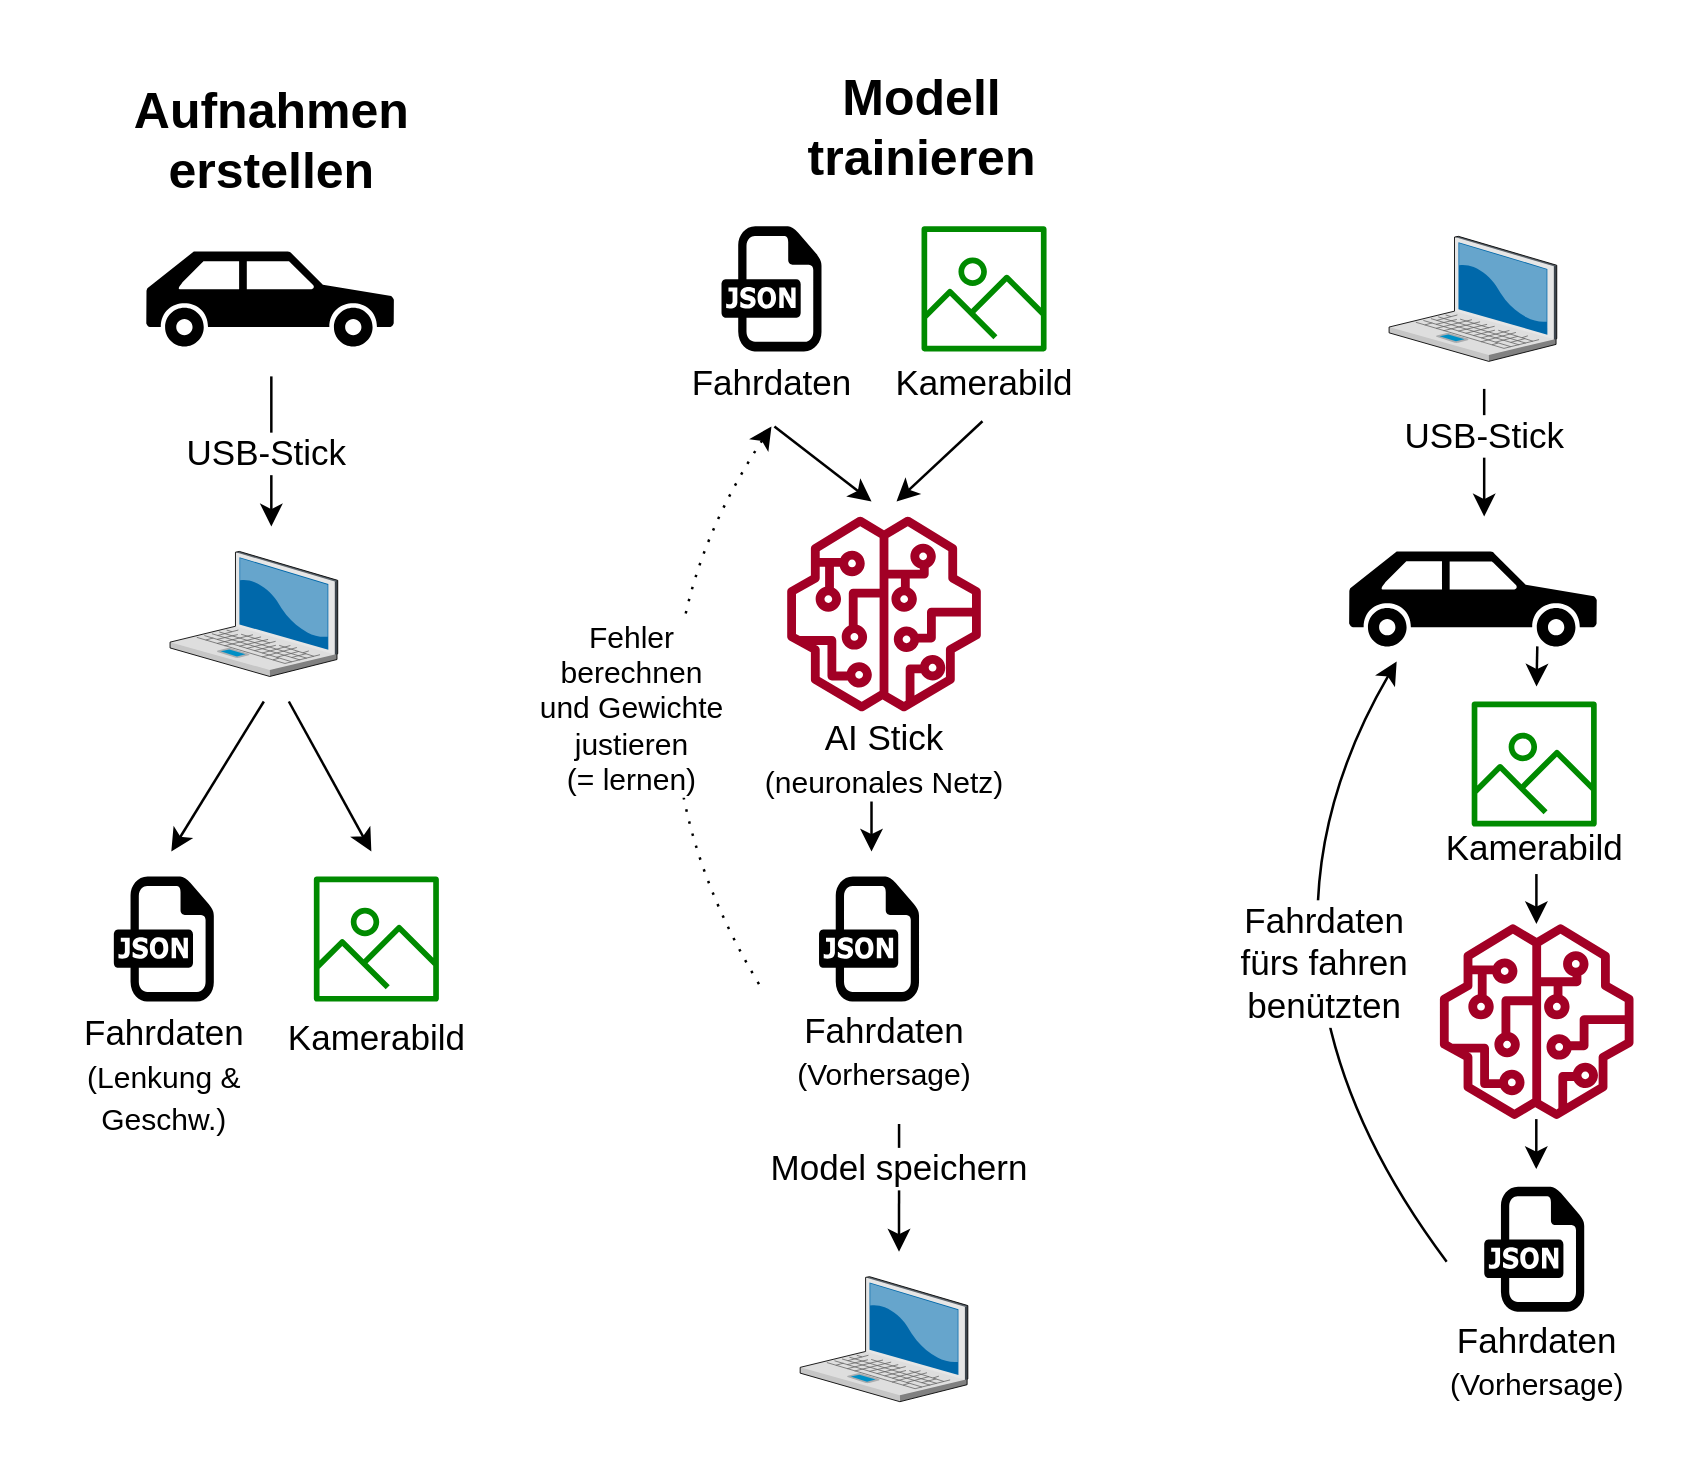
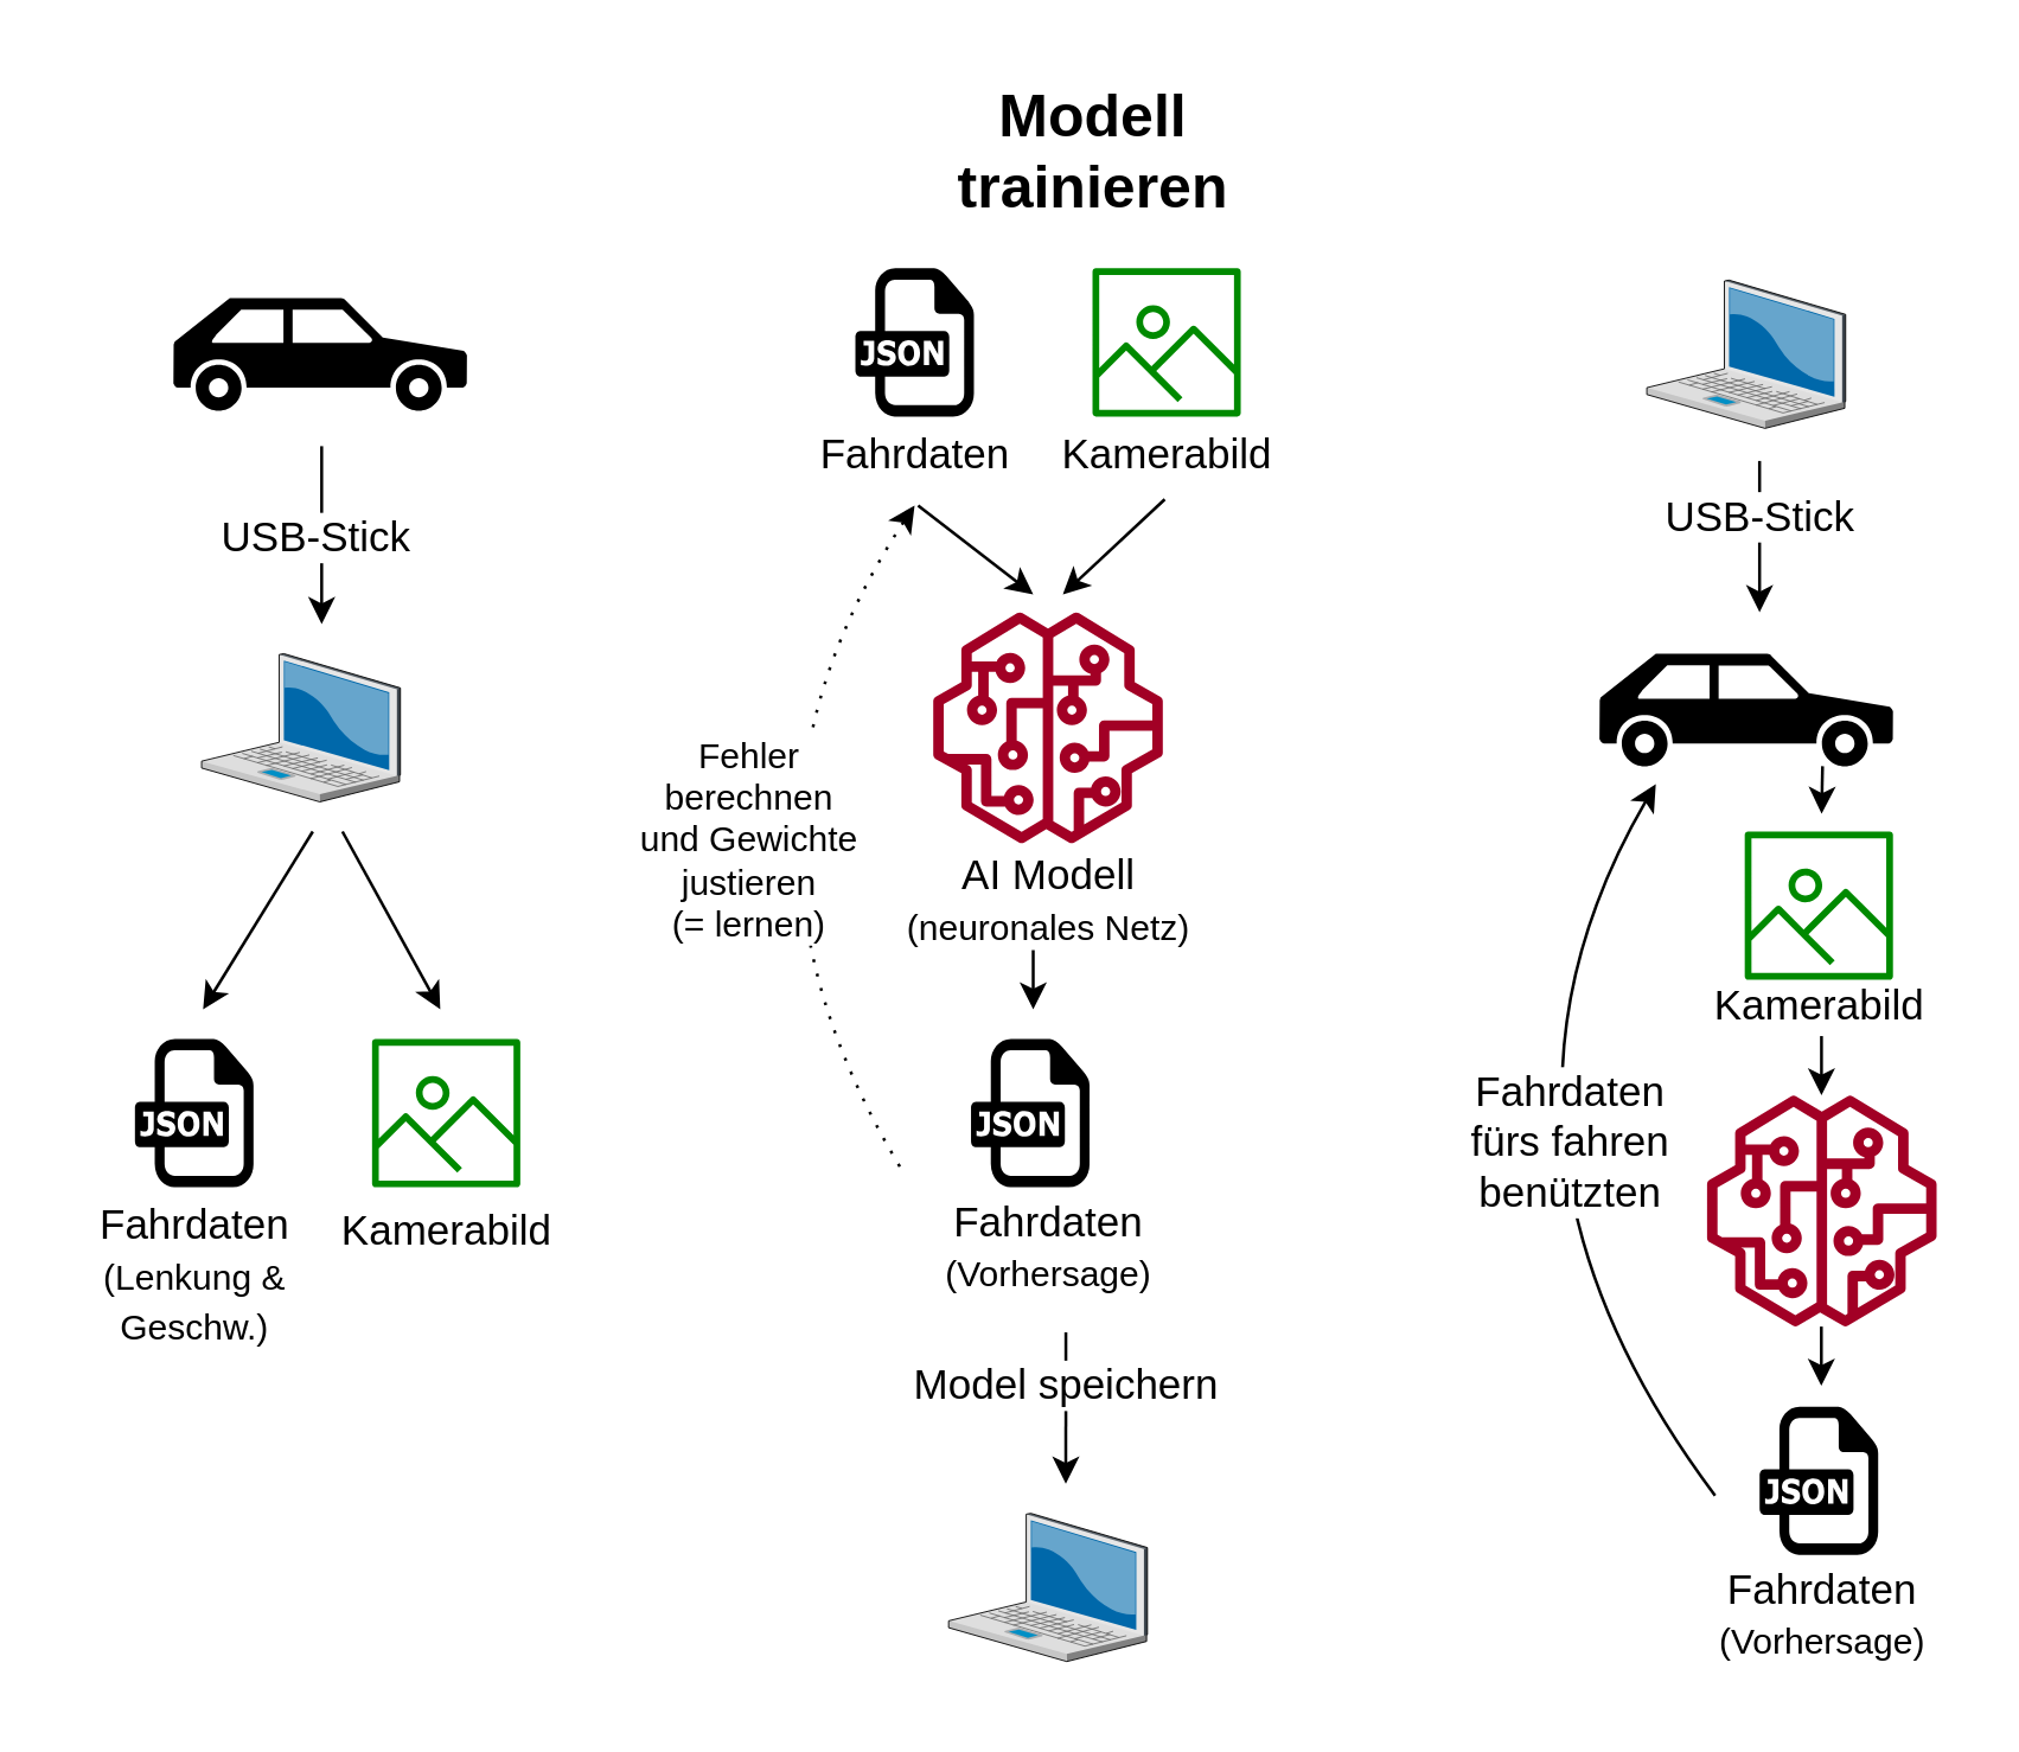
  <mxCell id="0" />
  <mxCell id="1" parent="0" />
  <mxCell id="2" value="" style="sketch=0;outlineConnect=0;dashed=0;verticalLabelPosition=bottom;verticalAlign=top;align=center;html=1;fontSize=12;fontStyle=0;aspect=fixed;pointerEvents=1;shape=mxgraph.aws4.container_registry_image;fillColor=#008a00;fontColor=#ffffff;strokeColor=#005700;" parent="1" vertex="1"><mxGeometry x="125" y="350" width="50" height="50" as="geometry" /></mxCell>
  <mxCell id="3" value="" style="dashed=0;outlineConnect=0;html=1;align=center;labelPosition=center;verticalLabelPosition=bottom;verticalAlign=top;shape=mxgraph.weblogos.json;fillColor=#f0a30a;fontColor=#000000;strokeColor=#BD7000;" parent="1" vertex="1"><mxGeometry x="45" y="350" width="40" height="50" as="geometry" /></mxCell>
  <mxCell id="4" value="" style="shape=mxgraph.signs.transportation.car_3;html=1;pointerEvents=1;fillColor=#000000;strokeColor=none;verticalLabelPosition=bottom;verticalAlign=top;align=center;sketch=0;flipV=0;flipH=1;" parent="1" vertex="1"><mxGeometry x="58" y="100" width="99" height="38" as="geometry" /></mxCell>
- <mxCell id="5" value="&lt;font style=&quot;font-size: 20px;&quot;&gt;&lt;b style=&quot;font-size: 20px;&quot;&gt;Aufnahmen&lt;br style=&quot;font-size: 20px;&quot;&gt;erstellen&lt;br style=&quot;font-size: 20px;&quot;&gt;&lt;/b&gt;&lt;/font&gt;" style="text;html=1;align=center;verticalAlign=middle;resizable=0;points=[];autosize=1;strokeColor=none;fillColor=none;fontSize=20;" parent="1" vertex="1"><mxGeometry x="42.5" y="25" width="130" height="60" as="geometry" /></mxCell>
  <mxCell id="6" value="" style="endArrow=classic;html=1;rounded=0;" parent="1" edge="1"><mxGeometry width="50" height="50" relative="1" as="geometry"><mxPoint x="105" y="280" as="sourcePoint" /><mxPoint x="68" y="340" as="targetPoint" /></mxGeometry></mxCell>
  <mxCell id="7" value="" style="endArrow=classic;html=1;rounded=0;" parent="1" edge="1"><mxGeometry width="50" height="50" relative="1" as="geometry"><mxPoint x="115" y="280" as="sourcePoint" /><mxPoint x="148" y="340" as="targetPoint" /></mxGeometry></mxCell>
  <mxCell id="8" value="Fahrdaten&lt;br style=&quot;font-size: 14px;&quot;&gt;&lt;font style=&quot;font-size: 12px;&quot;&gt;(Vorhersage)&lt;/font&gt;" style="text;html=1;align=center;verticalAlign=middle;resizable=0;points=[];autosize=1;strokeColor=none;fillColor=none;fontSize=14;" parent="1" vertex="1"><mxGeometry x="308" y="395" width="90" height="50" as="geometry" /></mxCell>
  <mxCell id="9" value="Kamerabild" style="text;html=1;align=center;verticalAlign=middle;resizable=0;points=[];autosize=1;strokeColor=none;fillColor=none;fontSize=14;" parent="1" vertex="1"><mxGeometry x="105" y="400" width="90" height="30" as="geometry" /></mxCell>
  <mxCell id="10" value="" style="verticalLabelPosition=bottom;sketch=0;aspect=fixed;html=1;verticalAlign=top;strokeColor=none;align=center;outlineConnect=0;shape=mxgraph.citrix.laptop_2;fillColor=#000000;" parent="1" vertex="1"><mxGeometry x="67.5" y="220" width="67.05" height="50" as="geometry" /></mxCell>
  <mxCell id="11" value="" style="endArrow=none;html=1;rounded=0;endFill=0;startArrow=classic;startFill=1;" parent="1" edge="1"><mxGeometry width="50" height="50" relative="1" as="geometry"><mxPoint x="108" y="210" as="sourcePoint" /><mxPoint x="108" y="150" as="targetPoint" /></mxGeometry></mxCell>
  <mxCell id="12" value="USB-Stick" style="edgeLabel;html=1;align=center;verticalAlign=middle;resizable=0;points=[];fontSize=14;" parent="11" vertex="1" connectable="0"><mxGeometry x="0.433" y="-1" relative="1" as="geometry"><mxPoint x="-4" y="13" as="offset" /></mxGeometry></mxCell>
  <mxCell id="13" value="&lt;font style=&quot;font-size: 20px;&quot;&gt;&lt;b style=&quot;font-size: 20px;&quot;&gt;Modell&lt;br style=&quot;font-size: 20px;&quot;&gt;trainieren&lt;br style=&quot;font-size: 20px;&quot;&gt;&lt;/b&gt;&lt;/font&gt;" style="text;html=1;align=center;verticalAlign=middle;resizable=0;points=[];autosize=1;strokeColor=none;fillColor=none;fontSize=20;" parent="1" vertex="1"><mxGeometry x="313" y="20" width="110" height="60" as="geometry" /></mxCell>
  <mxCell id="14" value="" style="sketch=0;outlineConnect=0;fontColor=#ffffff;fillColor=#a20025;strokeColor=#6F0000;dashed=0;verticalLabelPosition=bottom;verticalAlign=top;align=center;html=1;fontSize=12;fontStyle=0;aspect=fixed;pointerEvents=1;shape=mxgraph.aws4.sagemaker_model;" parent="1" vertex="1"><mxGeometry x="314" y="206" width="78" height="78" as="geometry" /></mxCell>
  <mxCell id="15" value="" style="sketch=0;outlineConnect=0;dashed=0;verticalLabelPosition=bottom;verticalAlign=top;align=center;html=1;fontSize=12;fontStyle=0;aspect=fixed;pointerEvents=1;shape=mxgraph.aws4.container_registry_image;fillColor=#008a00;fontColor=#ffffff;strokeColor=#005700;" parent="1" vertex="1"><mxGeometry x="368" y="90" width="50" height="50" as="geometry" /></mxCell>
  <mxCell id="16" value="" style="dashed=0;outlineConnect=0;html=1;align=center;labelPosition=center;verticalLabelPosition=bottom;verticalAlign=top;shape=mxgraph.weblogos.json;fillColor=#f0a30a;fontColor=#000000;strokeColor=#BD7000;" parent="1" vertex="1"><mxGeometry x="288" y="90" width="40" height="50" as="geometry" /></mxCell>
  <mxCell id="17" value="Fahrdaten" style="text;html=1;align=center;verticalAlign=middle;resizable=0;points=[];autosize=1;strokeColor=none;fillColor=none;fontSize=14;" parent="1" vertex="1"><mxGeometry x="263" y="138" width="90" height="30" as="geometry" /></mxCell>
  <mxCell id="18" value="Kamerabild" style="text;html=1;align=center;verticalAlign=middle;resizable=0;points=[];autosize=1;strokeColor=none;fillColor=none;fontSize=14;" parent="1" vertex="1"><mxGeometry x="348" y="138" width="90" height="30" as="geometry" /></mxCell>
  <mxCell id="19" value="" style="dashed=0;outlineConnect=0;html=1;align=center;labelPosition=center;verticalLabelPosition=bottom;verticalAlign=top;shape=mxgraph.weblogos.json;fillColor=#f0a30a;fontColor=#000000;strokeColor=#BD7000;" parent="1" vertex="1"><mxGeometry x="327" y="350" width="40" height="50" as="geometry" /></mxCell>
  <mxCell id="20" value="" style="endArrow=classic;html=1;rounded=0;fontSize=16;fontColor=#99004D;exitX=0.513;exitY=1.067;exitDx=0;exitDy=0;exitPerimeter=0;" parent="1" source="17" edge="1"><mxGeometry width="50" height="50" relative="1" as="geometry"><mxPoint x="458" y="330" as="sourcePoint" /><mxPoint x="348" y="200" as="targetPoint" /></mxGeometry></mxCell>
  <mxCell id="21" value="" style="endArrow=classic;html=1;rounded=0;fontSize=16;fontColor=#99004D;exitX=0.493;exitY=0.998;exitDx=0;exitDy=0;exitPerimeter=0;" parent="1" source="18" edge="1"><mxGeometry width="50" height="50" relative="1" as="geometry"><mxPoint x="319.04" y="192.01" as="sourcePoint" /><mxPoint x="358" y="200" as="targetPoint" /></mxGeometry></mxCell>
  <mxCell id="22" value="" style="endArrow=classic;html=1;rounded=0;fontSize=16;fontColor=#99004D;" parent="1" edge="1"><mxGeometry width="50" height="50" relative="1" as="geometry"><mxPoint x="348" y="320" as="sourcePoint" /><mxPoint x="348" y="340" as="targetPoint" /></mxGeometry></mxCell>
  <mxCell id="23" value="" style="curved=1;endArrow=classic;html=1;rounded=0;fontSize=16;fontColor=#99004D;dashed=1;dashPattern=1 4;" parent="1" edge="1"><mxGeometry width="50" height="50" relative="1" as="geometry"><mxPoint x="303" y="393" as="sourcePoint" /><mxPoint x="308" y="170" as="targetPoint" /><Array as="points"><mxPoint x="235" y="280" /></Array></mxGeometry></mxCell>
  <mxCell id="24" value="&lt;font style=&quot;font-size: 12px;&quot;&gt;Fehler&lt;br style=&quot;font-size: 12px;&quot;&gt;berechnen&lt;br style=&quot;font-size: 12px;&quot;&gt;und Gewichte&lt;br style=&quot;font-size: 12px;&quot;&gt;justieren&lt;br style=&quot;font-size: 12px;&quot;&gt;(= lernen)&lt;br style=&quot;font-size: 12px;&quot;&gt;&lt;/font&gt;" style="edgeLabel;html=1;align=center;verticalAlign=middle;resizable=0;points=[];fontSize=12;fontColor=#000000;" parent="23" vertex="1" connectable="0"><mxGeometry x="0.326" y="-15" relative="1" as="geometry"><mxPoint x="-20" y="30" as="offset" /></mxGeometry></mxCell>
  <mxCell id="25" value="Fahrdaten&lt;br style=&quot;font-size: 14px;&quot;&gt;&lt;font style=&quot;font-size: 12px;&quot;&gt;(Lenkung &amp;amp;&lt;br style=&quot;&quot;&gt;Geschw.)&lt;/font&gt;" style="text;html=1;align=center;verticalAlign=middle;resizable=0;points=[];autosize=1;strokeColor=none;fillColor=none;fontSize=14;" parent="1" vertex="1"><mxGeometry x="20" y="400" width="90" height="60" as="geometry" /></mxCell>
  <mxCell id="26" value="" style="shape=mxgraph.signs.transportation.car_3;html=1;pointerEvents=1;fillColor=#000000;strokeColor=none;verticalLabelPosition=bottom;verticalAlign=top;align=center;sketch=0;flipV=0;flipH=1;" parent="1" vertex="1"><mxGeometry x="539" y="220" width="99" height="38" as="geometry" /></mxCell>
  <mxCell id="27" value="" style="sketch=0;outlineConnect=0;fontColor=#ffffff;fillColor=#a20025;strokeColor=#6F0000;dashed=0;verticalLabelPosition=bottom;verticalAlign=top;align=center;html=1;fontSize=12;fontStyle=0;aspect=fixed;pointerEvents=1;shape=mxgraph.aws4.sagemaker_model;" parent="1" vertex="1"><mxGeometry x="575" y="369" width="78" height="78" as="geometry" /></mxCell>
  <mxCell id="28" value="" style="sketch=0;outlineConnect=0;dashed=0;verticalLabelPosition=bottom;verticalAlign=top;align=center;html=1;fontSize=12;fontStyle=0;aspect=fixed;pointerEvents=1;shape=mxgraph.aws4.container_registry_image;fillColor=#008a00;fontColor=#ffffff;strokeColor=#005700;" parent="1" vertex="1"><mxGeometry x="588" y="280" width="50" height="50" as="geometry" /></mxCell>
  <mxCell id="29" value="Kamerabild" style="text;html=1;align=center;verticalAlign=middle;resizable=0;points=[];autosize=1;strokeColor=none;fillColor=none;fontSize=14;" parent="1" vertex="1"><mxGeometry x="568" y="324" width="90" height="30" as="geometry" /></mxCell>
  <mxCell id="30" value="" style="endArrow=classic;html=1;rounded=0;fontSize=16;fontColor=#99004D;" parent="1" edge="1"><mxGeometry width="50" height="50" relative="1" as="geometry"><mxPoint x="613.88" y="349" as="sourcePoint" /><mxPoint x="613.88" y="369" as="targetPoint" /></mxGeometry></mxCell>
  <mxCell id="31" value="" style="curved=1;endArrow=classic;html=1;rounded=0;fontSize=16;fontColor=#99004D;" parent="1" edge="1"><mxGeometry width="50" height="50" relative="1" as="geometry"><mxPoint x="578" y="504" as="sourcePoint" /><mxPoint x="558" y="264" as="targetPoint" /><Array as="points"><mxPoint x="488" y="384" /></Array></mxGeometry></mxCell>
- <mxCell id="32" value="AI Stick&lt;br style=&quot;font-size: 14px;&quot;&gt;&lt;font style=&quot;font-size: 12px;&quot;&gt;(neuronales Netz)&lt;/font&gt;" style="text;html=1;align=center;verticalAlign=middle;resizable=0;points=[];autosize=1;strokeColor=none;fillColor=none;fontSize=14;" parent="1" vertex="1"><mxGeometry x="293" y="278" width="120" height="50" as="geometry" /></mxCell>
+ <mxCell id="32" value="AI Modell&lt;br style=&quot;font-size: 14px;&quot;&gt;&lt;font style=&quot;font-size: 12px;&quot;&gt;(neuronales Netz)&lt;/font&gt;" style="text;html=1;align=center;verticalAlign=middle;resizable=0;points=[];autosize=1;strokeColor=none;fillColor=none;fontSize=14;" parent="1" vertex="1"><mxGeometry x="293" y="278" width="120" height="50" as="geometry" /></mxCell>
  <mxCell id="33" value="Fahrdaten&lt;br style=&quot;font-size: 14px;&quot;&gt;&lt;font style=&quot;font-size: 12px;&quot;&gt;(Vorhersage)&lt;/font&gt;" style="text;html=1;align=center;verticalAlign=middle;resizable=0;points=[];autosize=1;strokeColor=none;fillColor=none;fontSize=14;" parent="1" vertex="1"><mxGeometry x="569" y="519" width="90" height="50" as="geometry" /></mxCell>
  <mxCell id="34" value="" style="dashed=0;outlineConnect=0;html=1;align=center;labelPosition=center;verticalLabelPosition=bottom;verticalAlign=top;shape=mxgraph.weblogos.json;fillColor=#f0a30a;fontColor=#000000;strokeColor=#BD7000;" parent="1" vertex="1"><mxGeometry x="593" y="474" width="40" height="50" as="geometry" /></mxCell>
  <mxCell id="35" value="&lt;font style=&quot;font-size: 14px;&quot;&gt;Fahrdaten&lt;br style=&quot;font-size: 14px;&quot;&gt;fürs fahren&lt;br style=&quot;font-size: 14px;&quot;&gt;benützten&lt;br style=&quot;font-size: 14px;&quot;&gt;&lt;/font&gt;" style="edgeLabel;html=1;align=center;verticalAlign=middle;resizable=0;points=[];fontSize=14;fontColor=#000000;" parent="1" vertex="1" connectable="0"><mxGeometry x="528.001" y="384.001" as="geometry" /></mxCell>
  <mxCell id="36" value="" style="endArrow=classic;html=1;rounded=0;fontSize=16;fontColor=#99004D;" parent="1" edge="1"><mxGeometry width="50" height="50" relative="1" as="geometry"><mxPoint x="613.84" y="447" as="sourcePoint" /><mxPoint x="613.84" y="467" as="targetPoint" /></mxGeometry></mxCell>
  <mxCell id="37" value="" style="endArrow=classic;html=1;rounded=0;fontSize=16;fontColor=#99004D;exitX=0.24;exitY=0.999;exitDx=0;exitDy=0;exitPerimeter=0;" parent="1" source="26" edge="1"><mxGeometry width="50" height="50" relative="1" as="geometry"><mxPoint x="614.02" y="264" as="sourcePoint" /><mxPoint x="613.93" y="274" as="targetPoint" /></mxGeometry></mxCell>
  <mxCell id="38" value="" style="verticalLabelPosition=bottom;sketch=0;aspect=fixed;html=1;verticalAlign=top;strokeColor=none;align=center;outlineConnect=0;shape=mxgraph.citrix.laptop_2;fillColor=#000000;" vertex="1" parent="1"><mxGeometry x="319.47" y="510" width="67.05" height="50" as="geometry" /></mxCell>
  <mxCell id="39" value="" style="endArrow=classic;html=1;rounded=0;fontSize=16;fontColor=#99004D;exitX=0.567;exitY=1.08;exitDx=0;exitDy=0;exitPerimeter=0;" edge="1" parent="1" source="8"><mxGeometry width="50" height="50" relative="1" as="geometry"><mxPoint x="402" y="178" as="sourcePoint" /><mxPoint x="359" y="500" as="targetPoint" /></mxGeometry></mxCell>
  <mxCell id="40" value="&lt;font style=&quot;font-size: 14px;&quot;&gt;Model speichern&lt;/font&gt;" style="edgeLabel;html=1;align=center;verticalAlign=middle;resizable=0;points=[];" vertex="1" connectable="0" parent="39"><mxGeometry x="-0.294" y="-1" relative="1" as="geometry"><mxPoint as="offset" /></mxGeometry></mxCell>
  <mxCell id="41" value="" style="verticalLabelPosition=bottom;sketch=0;aspect=fixed;html=1;verticalAlign=top;strokeColor=none;align=center;outlineConnect=0;shape=mxgraph.citrix.laptop_2;fillColor=#000000;" vertex="1" parent="1"><mxGeometry x="554.97" y="94" width="67.05" height="50" as="geometry" /></mxCell>
  <mxCell id="42" value="" style="endArrow=classic;html=1;rounded=0;fontSize=16;fontColor=#99004D;exitX=0.567;exitY=1.08;exitDx=0;exitDy=0;exitPerimeter=0;" edge="1" parent="1"><mxGeometry width="50" height="50" relative="1" as="geometry"><mxPoint x="593" y="155" as="sourcePoint" /><mxPoint x="593" y="206" as="targetPoint" /></mxGeometry></mxCell>
  <mxCell id="43" value="&lt;font style=&quot;font-size: 14px;&quot;&gt;USB-Stick&lt;/font&gt;" style="edgeLabel;html=1;align=center;verticalAlign=middle;resizable=0;points=[];" vertex="1" connectable="0" parent="42"><mxGeometry x="-0.294" y="-1" relative="1" as="geometry"><mxPoint as="offset" /></mxGeometry></mxCell>
